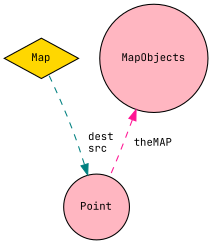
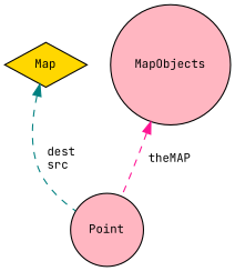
  digraph {
    fontname="JetBrains Mono"
    node [color=black fillcolor=lightpink fontname="JetBrains Mono" fontsize=10 shape=circle style=filled]
    edge [dir=back fontname="JetBrains Mono" fontsize=10 labelfontname=Helvetica labelfontsize=10 style=dashed]
    n1 [fillcolor=gold fontcolor=black height=0.2 label=Map shape=diamond width=0.4]
    n2 [height=0.2 label=MapObjects width=0.4]
    n3 [height=0.2 label=Point width=0.4]
    n2 -> n3 [color=deeppink label=" theMAP"]
-   n3 -> n1 [color=teal label=" dest\nsrc"]
+   n1 -> n3 [color=teal label=" dest\nsrc"]
  }
